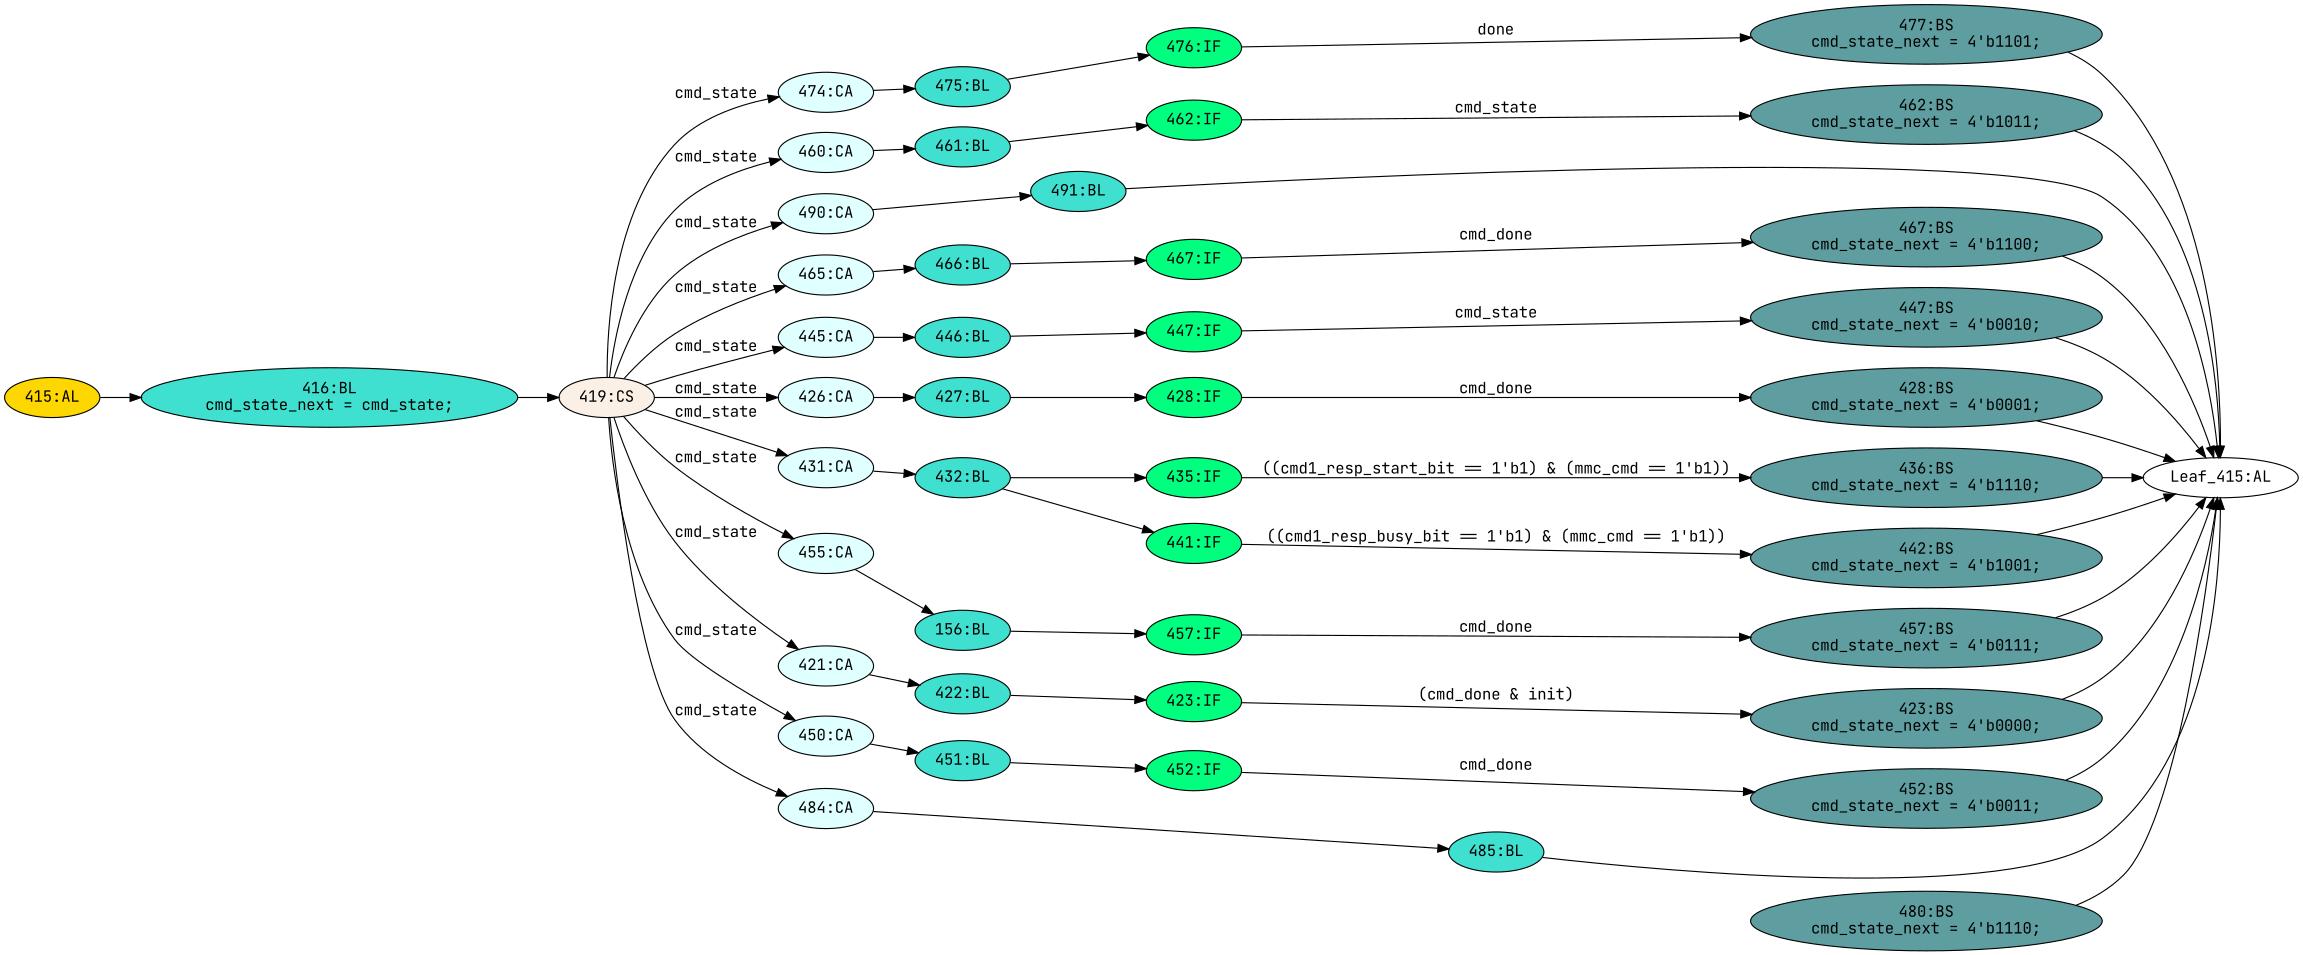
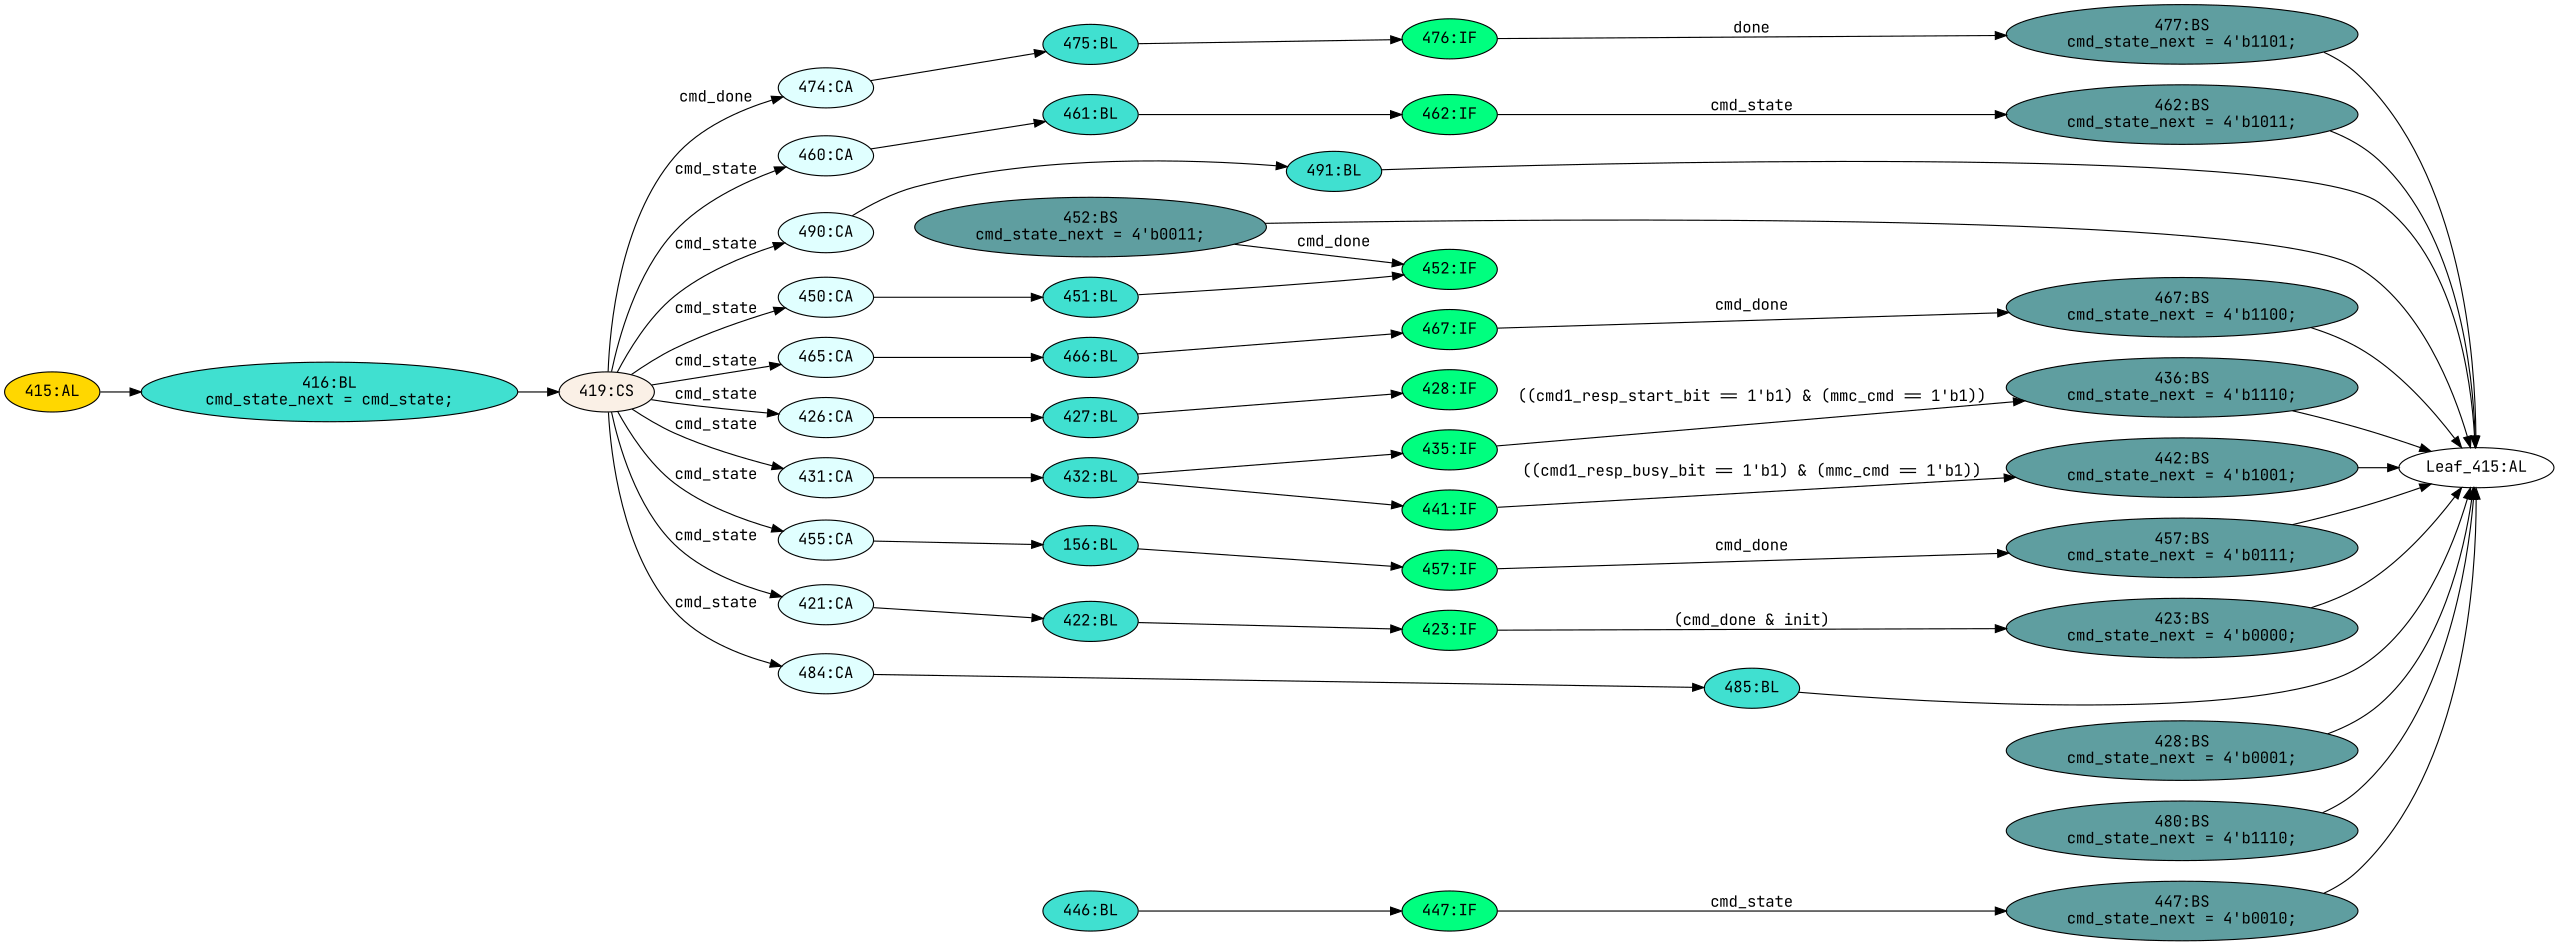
  strict digraph {
    fontname="JetBrains Mono"
    rankdir=LR
    node [fillcolor=turquoise fontname="JetBrains Mono" statements="[]" style=filled typ=Block]
    edge [cond="[]" fontname="JetBrains Mono" lineno=None]
    n1 [ast="<pyverilog.vparser.ast.Block object at 0x7f1167bda710>" label="451:BL"]
    n2 [ast="<pyverilog.vparser.ast.IfStatement object at 0x7f1167bda750>" fillcolor=springgreen label="452:IF" typ=IfStatement]
    n3 [ast="<pyverilog.vparser.ast.BlockingSubstitution object at 0x7f1167bda790>" fillcolor=cadetblue label="452:BS\ncmd_state_next = 4'b0011;" statements="[<pyverilog.vparser.ast.BlockingSubstitution object at 0x7f1167bda790>]" typ=BlockingSubstitution]
    n4 [def_var="['cmd_state_next']" label="Leaf_415:AL" fillcolor="" statements="" style="" typ=""]
    n5 [ast="<pyverilog.vparser.ast.Case object at 0x7f1167bd4e90>" fillcolor=lightcyan label="474:CA" typ=Case]
    n6 [ast="<pyverilog.vparser.ast.Block object at 0x7f1167bd4fd0>" label="475:BL"]
    n7 [ast="<pyverilog.vparser.ast.IfStatement object at 0x7f11461b3950>" fillcolor=springgreen label="476:IF" typ=IfStatement]
    n8 [ast="<pyverilog.vparser.ast.BlockingSubstitution object at 0x7f11461b37d0>" fillcolor=cadetblue label="477:BS\ncmd_state_next = 4'b1101;" statements="[<pyverilog.vparser.ast.BlockingSubstitution object at 0x7f11461b37d0>]" typ=BlockingSubstitution]
    n9 [ast="<pyverilog.vparser.ast.Always object at 0x7f1167bd91d0>" clk_sens=False fillcolor=gold label="415:AL" sens="['cmd_state', 'done', 'cmd_done', 'init', 'mmc_cmd', 'cmd1_resp_start_bit', 'cmd1_resp_busy_bit']" typ=Always use_var="['cmd_done', 'cmd1_resp_busy_bit', 'cmd_state', 'init', 'cmd1_resp_start_bit', 'mmc_cmd', 'done']"]
    n10 [ast="<pyverilog.vparser.ast.Block object at 0x7f1167bd9650>" label="416:BL\ncmd_state_next = cmd_state;" statements="[<pyverilog.vparser.ast.BlockingSubstitution object at 0x7f1167bd9690>]"]
    n11 [ast="<pyverilog.vparser.ast.CaseStatement object at 0x7f1167bd9810>" fillcolor=linen label="419:CS" typ=CaseStatement]
    n12 [ast="<pyverilog.vparser.ast.Case object at 0x7f1167bdac10>" fillcolor=lightcyan label="460:CA" typ=Case]
    n13 [ast="<pyverilog.vparser.ast.Case object at 0x7f1167be5350>" fillcolor=lightcyan label="490:CA" typ=Case]
    n14 [ast="<pyverilog.vparser.ast.Case object at 0x7f1167bdaed0>" fillcolor=lightcyan label="465:CA" typ=Case]
-   n15 [ast="<pyverilog.vparser.ast.Case object at 0x7f1167bda550>" fillcolor=lightcyan label="445:CA" typ=Case]
    n16 [ast="<pyverilog.vparser.ast.Case object at 0x7f1167bd9a90>" fillcolor=lightcyan label="426:CA" typ=Case]
    n17 [ast="<pyverilog.vparser.ast.Case object at 0x7f1167bd9d50>" fillcolor=lightcyan label="431:CA" typ=Case]
    n18 [ast="<pyverilog.vparser.ast.Case object at 0x7f1167bda950>" fillcolor=lightcyan label="455:CA" typ=Case]
    n19 [ast="<pyverilog.vparser.ast.Case object at 0x7f1167bd98d0>" fillcolor=lightcyan label="421:CA" typ=Case]
    n20 [ast="<pyverilog.vparser.ast.Case object at 0x7f1167bda690>" fillcolor=lightcyan label="450:CA" typ=Case]
    n21 [ast="<pyverilog.vparser.ast.Case object at 0x7f1167be5250>" fillcolor=lightcyan label="484:CA" typ=Case]
    n22 [ast="<pyverilog.vparser.ast.BlockingSubstitution object at 0x7f1167bd9b90>" fillcolor=cadetblue label="428:BS\ncmd_state_next = 4'b0001;" statements="[<pyverilog.vparser.ast.BlockingSubstitution object at 0x7f1167bd9b90>]" typ=BlockingSubstitution]
    n23 [ast="<pyverilog.vparser.ast.BlockingSubstitution object at 0x7f11461b3b50>" fillcolor=cadetblue label="480:BS\ncmd_state_next = 4'b1110;" statements="[<pyverilog.vparser.ast.BlockingSubstitution object at 0x7f11461b3b50>]" typ=BlockingSubstitution]
    n24 [ast="<pyverilog.vparser.ast.Block object at 0x7f1167bd9950>" label="422:BL"]
    n25 [ast="<pyverilog.vparser.ast.IfStatement object at 0x7f1167bd9990>" fillcolor=springgreen label="423:IF" typ=IfStatement]
    n26 [ast="<pyverilog.vparser.ast.BlockingSubstitution object at 0x7f1167bd4850>" fillcolor=cadetblue label="423:BS\ncmd_state_next = 4'b0000;" statements="[<pyverilog.vparser.ast.BlockingSubstitution object at 0x7f1167bd4850>]" typ=BlockingSubstitution]
    n27 [ast="<pyverilog.vparser.ast.Block object at 0x7f1167bdac90>" label="461:BL"]
    n28 [ast="<pyverilog.vparser.ast.Block object at 0x7f1167be53d0>" label="491:BL"]
    n29 [ast="<pyverilog.vparser.ast.Block object at 0x7f1167bdaf50>" label="466:BL"]
    n30 [ast="<pyverilog.vparser.ast.Block object at 0x7f1167bda5d0>" label="446:BL"]
    n31 [ast="<pyverilog.vparser.ast.Block object at 0x7f1167bd9b10>" label="427:BL"]
    n32 [ast="<pyverilog.vparser.ast.Block object at 0x7f1167bd9dd0>" label="432:BL"]
    n33 [ast="<pyverilog.vparser.ast.Block object at 0x7f1167bda9d0>" label="156:BL"]
    n34 [ast="<pyverilog.vparser.ast.Block object at 0x7f1167be52d0>" label="485:BL"]
    n35 [ast="<pyverilog.vparser.ast.IfStatement object at 0x7f1167bdacd0>" fillcolor=springgreen label="462:IF" typ=IfStatement]
    n36 [ast="<pyverilog.vparser.ast.IfStatement object at 0x7f1167bdaf90>" fillcolor=springgreen label="467:IF" typ=IfStatement]
    n37 [ast="<pyverilog.vparser.ast.IfStatement object at 0x7f1167bda610>" fillcolor=springgreen label="447:IF" typ=IfStatement]
    n38 [ast="<pyverilog.vparser.ast.IfStatement object at 0x7f1167bd9b50>" fillcolor=springgreen label="428:IF" typ=IfStatement]
    n39 [ast="<pyverilog.vparser.ast.IfStatement object at 0x7f1167bd9e10>" fillcolor=springgreen label="435:IF" typ=IfStatement]
    n40 [ast="<pyverilog.vparser.ast.IfStatement object at 0x7f1167bda1d0>" fillcolor=springgreen label="441:IF" typ=IfStatement]
    n41 [ast="<pyverilog.vparser.ast.IfStatement object at 0x7f1167bdaa10>" fillcolor=springgreen label="457:IF" typ=IfStatement]
    n42 [ast="<pyverilog.vparser.ast.BlockingSubstitution object at 0x7f1167bdaa50>" fillcolor=cadetblue label="457:BS\ncmd_state_next = 4'b0111;" statements="[<pyverilog.vparser.ast.BlockingSubstitution object at 0x7f1167bdaa50>]" typ=BlockingSubstitution]
    n43 [ast="<pyverilog.vparser.ast.BlockingSubstitution object at 0x7f1167bdad10>" fillcolor=cadetblue label="462:BS\ncmd_state_next = 4'b1011;" statements="[<pyverilog.vparser.ast.BlockingSubstitution object at 0x7f1167bdad10>]" typ=BlockingSubstitution]
    n44 [ast="<pyverilog.vparser.ast.BlockingSubstitution object at 0x7f1167bda210>" fillcolor=cadetblue label="442:BS\ncmd_state_next = 4'b1001;" statements="[<pyverilog.vparser.ast.BlockingSubstitution object at 0x7f1167bda210>]" typ=BlockingSubstitution]
    n45 [ast="<pyverilog.vparser.ast.BlockingSubstitution object at 0x7f1167bd4a90>" fillcolor=cadetblue label="447:BS\ncmd_state_next = 4'b0010;" statements="[<pyverilog.vparser.ast.BlockingSubstitution object at 0x7f1167bd4a90>]" typ=BlockingSubstitution]
    n46 [ast="<pyverilog.vparser.ast.BlockingSubstitution object at 0x7f1167bdafd0>" fillcolor=cadetblue label="467:BS\ncmd_state_next = 4'b1100;" statements="[<pyverilog.vparser.ast.BlockingSubstitution object at 0x7f1167bdafd0>]" typ=BlockingSubstitution]
    n47 [ast="<pyverilog.vparser.ast.BlockingSubstitution object at 0x7f1167bd9e50>" fillcolor=cadetblue label="436:BS\ncmd_state_next = 4'b1110;" statements="[<pyverilog.vparser.ast.BlockingSubstitution object at 0x7f1167bd9e50>]" typ=BlockingSubstitution]
    n1 -> n2
-   n2 -> n3 [cond="['cmd_done']" label=cmd_done lineno=452]
+   n3 -> n2 [cond="['cmd_done']" label=cmd_done lineno=452]
    n3 -> n4
    n5 -> n6
    n6 -> n7
    n7 -> n8 [cond="['done']" label=done lineno=476]
    n8 -> n4
    n9 -> n10
    n10 -> n11
-   n11 -> n5 [cond="['cmd_state']" label=cmd_state lineno=419]
+   n11 -> n5 [cond="['cmd_state']" label=cmd_done lineno=419]
    n11 -> n12 [cond="['cmd_state']" label=cmd_state lineno=419]
    n11 -> n13 [cond="['cmd_state']" label=cmd_state lineno=419]
    n11 -> n14 [cond="['cmd_state']" label=cmd_state lineno=419]
-   n11 -> n15 [cond="['cmd_state']" label=cmd_state lineno=419]
    n11 -> n16 [cond="['cmd_state']" label=cmd_state lineno=419]
    n11 -> n17 [cond="['cmd_state']" label=cmd_state lineno=419]
    n11 -> n18 [cond="['cmd_state']" label=cmd_state lineno=419]
    n11 -> n19 [cond="['cmd_state']" label=cmd_state lineno=419]
    n11 -> n20 [cond="['cmd_state']" label=cmd_state lineno=419]
    n11 -> n21 [cond="['cmd_state']" label=cmd_state lineno=419]
    n12 -> n27
    n13 -> n28
    n14 -> n29
-   n15 -> n30
    n16 -> n31
    n17 -> n32
    n18 -> n33
    n19 -> n24
    n20 -> n1
    n21 -> n34
    n22 -> n4
    n23 -> n4
    n24 -> n25
    n25 -> n26 [cond="['cmd_done', 'init']" label="(cmd_done & init)" lineno=423]
    n26 -> n4
    n27 -> n35
    n28 -> n4
    n29 -> n36
    n30 -> n37
    n31 -> n38
    n32 -> n39
    n32 -> n40
    n33 -> n41
    n34 -> n4
    n35 -> n43 [cond="['cmd_done']" label=cmd_state lineno=462]
    n36 -> n46 [cond="['cmd_done']" label=cmd_done lineno=467]
    n37 -> n45 [cond="['cmd_done']" label=cmd_state lineno=447]
-   n38 -> n22 [cond="['cmd_done']" label=cmd_done lineno=428]
    n39 -> n47 [cond="['cmd1_resp_start_bit', 'mmc_cmd']" label="((cmd1_resp_start_bit == 1'b1) & (mmc_cmd == 1'b1))" lineno=435]
    n40 -> n44 [cond="['cmd1_resp_busy_bit', 'mmc_cmd']" label="((cmd1_resp_busy_bit == 1'b1) & (mmc_cmd == 1'b1))" lineno=441]
    n41 -> n42 [cond="['cmd_done']" label=cmd_done lineno=457]
    n42 -> n4
    n43 -> n4
    n44 -> n4
    n45 -> n4
    n46 -> n4
    n47 -> n4
  }
